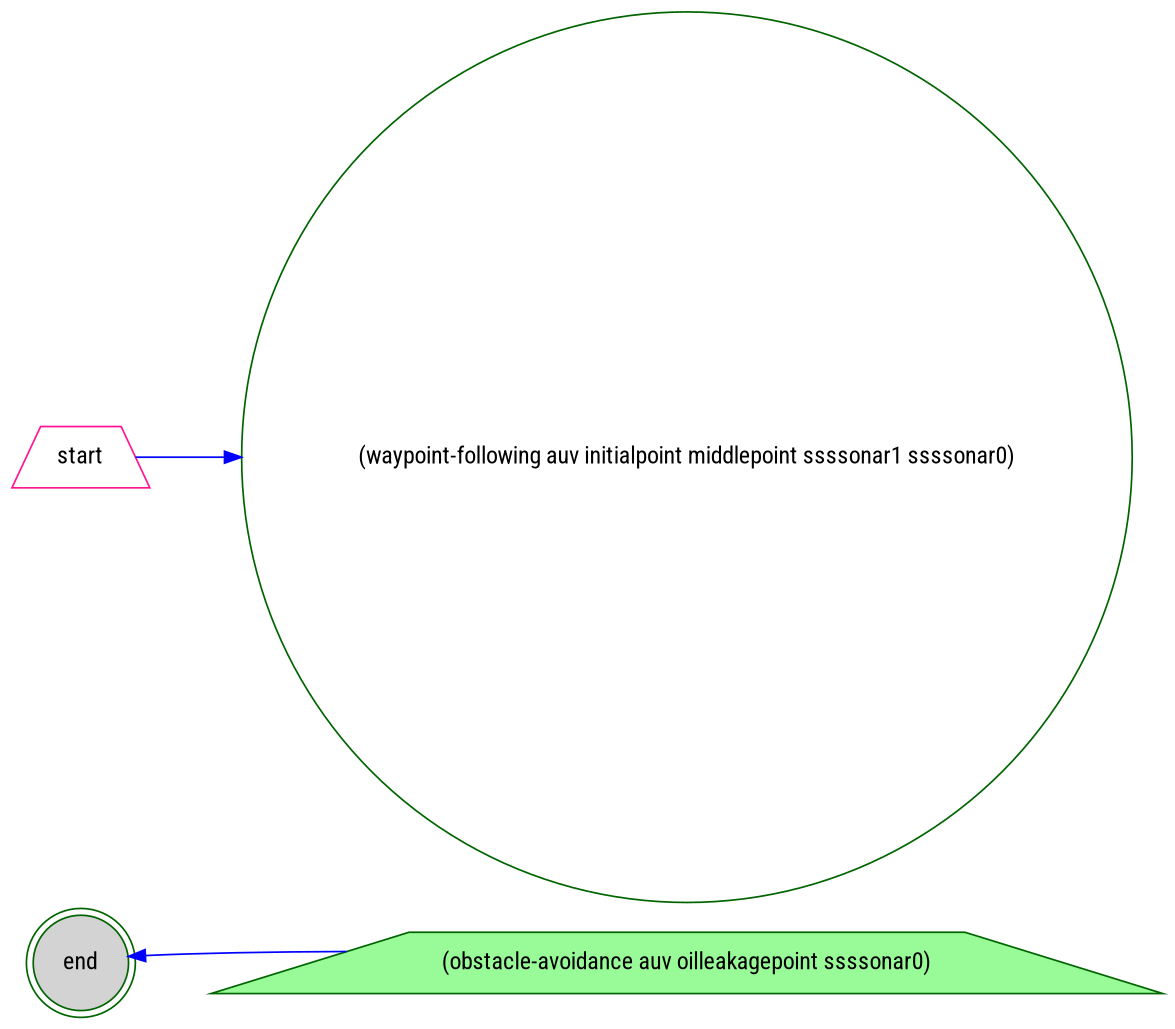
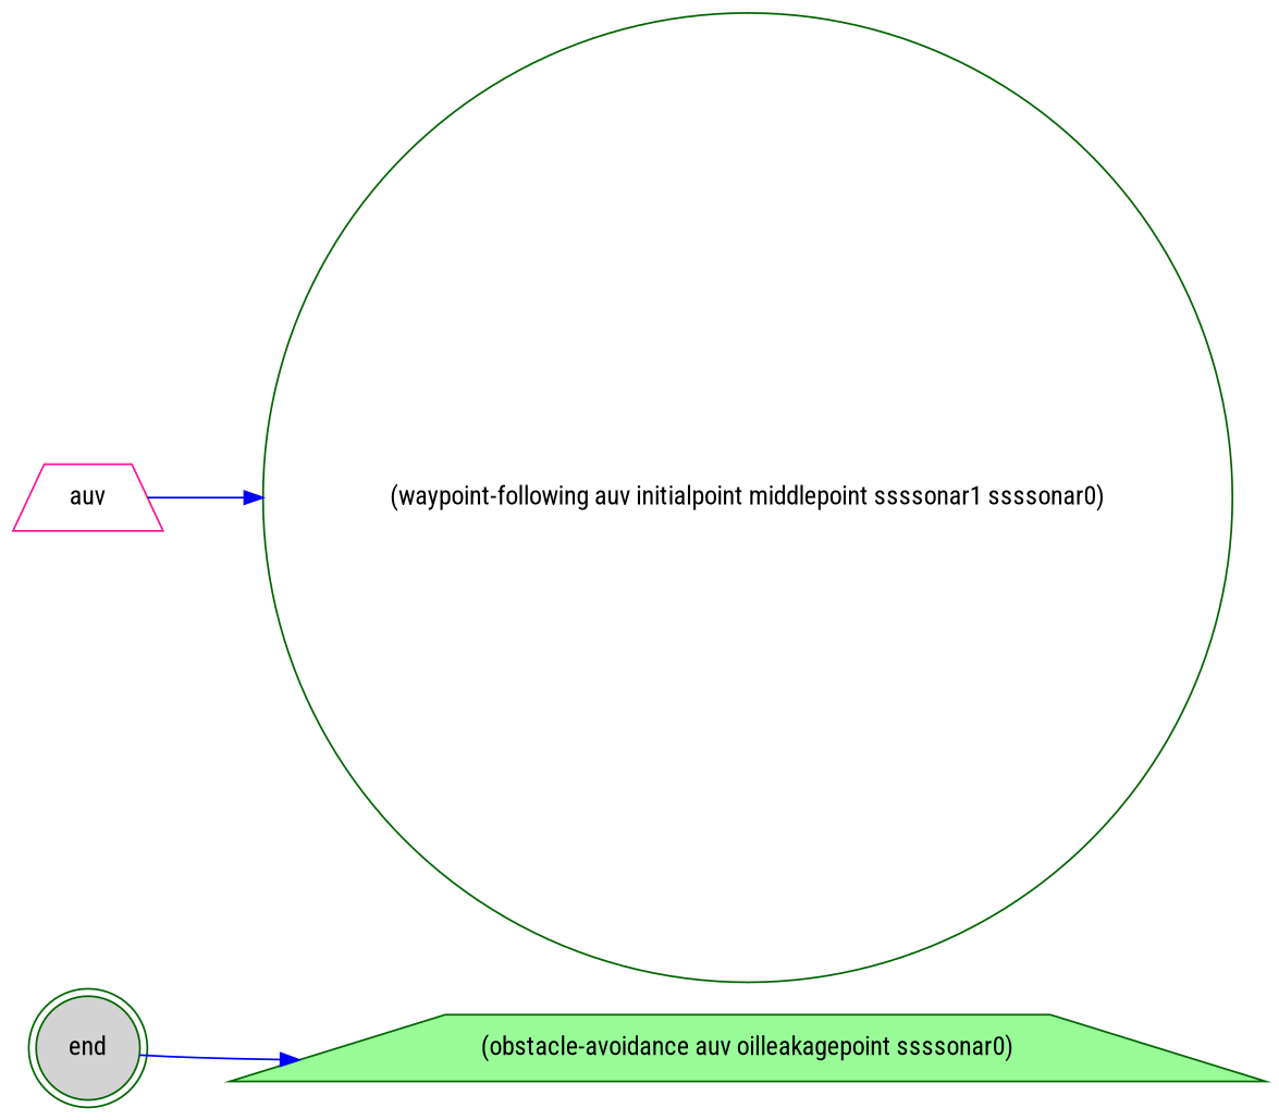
  strict digraph {
    fontname="Roboto Condensed"
    rankdir=LR
    node [color=darkgreen fillcolor=white fontname="Roboto Condensed" shape=circle style=filled]
    edge [arrowhead=normal color=blue fontname="Roboto Condensed"]
    n1 [fillcolor=lightgrey label=end peripheries=2]
    "(obstacle-avoidance auv oilleakagepoint ssssonar0)" [fillcolor=palegreen shape=trapezium]
-   n3 [color=deeppink label=start peripheries=1 shape=trapezium]
+   n3 [color=deeppink label=auv peripheries=1 shape=trapezium]
    "(waypoint-following auv initialpoint middlepoint ssssonar1 ssssonar0)"
-   "(obstacle-avoidance auv oilleakagepoint ssssonar0)" -> n1
+   n1 -> "(obstacle-avoidance auv oilleakagepoint ssssonar0)"
    n3 -> "(waypoint-following auv initialpoint middlepoint ssssonar1 ssssonar0)"
  }
